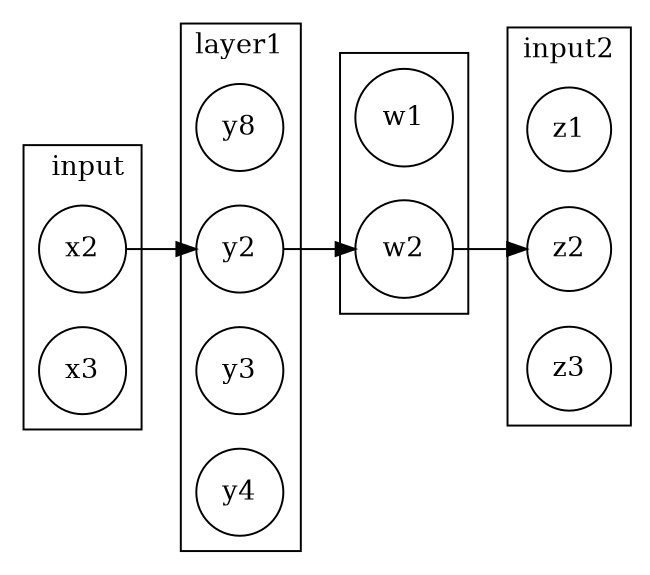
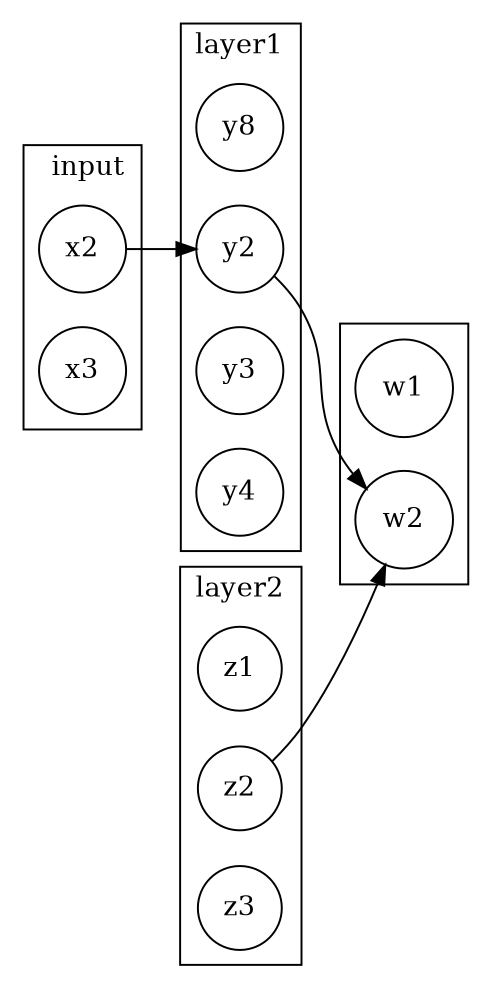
  digraph {
    compound=true
    rankdir=LR
    node [shape=circle]
    x2
    x3
    n3 [label=y8]
    y2
    y3
    y4
    z1
    z2
    z3
    w1
    w2
    subgraph cluster_1 {
      label=input
      labeljust=r
      labelloc=t
      rank=same
      x2
      x3
    }
    subgraph cluster_2 {
      label=layer1
      labeljust=r
      labelloc=t
      rank=same
      n3
      y2
      y3
      y4
    }
    subgraph cluster_3 {
-     label=input2
+     label=layer2
      labeljust=r
      labelloc=t
      rank=same
      z1
      z2
      z3
    }
    subgraph cluster_4 {
      w1
      w2
    }
    x2 -> y2
    y2 -> w2
-   w2 -> z2
+   z2 -> w2
  }
